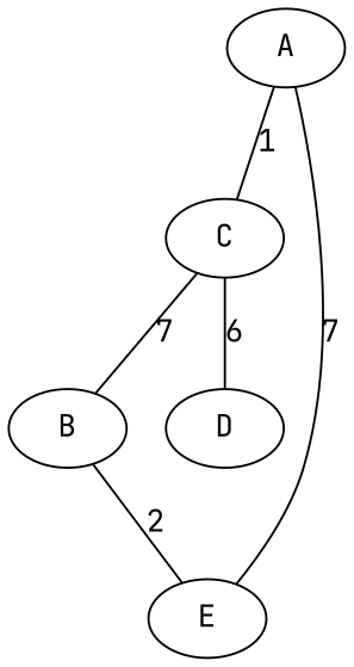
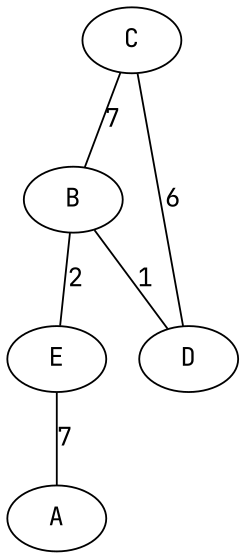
  graph {
    fontname="JetBrains Mono"
    rankdir=TB
    node [fontname="JetBrains Mono"]
    edge [fontname="JetBrains Mono"]
    n1 [label=A]
    n2 [label=C]
    n3 [label=B]
    n4 [label=D]
    n5 [label=E]
-   n1 -- n2 [label=1]
    n2 -- n3 [label=7]
    n2 -- n4 [label=6]
+   n3 -- n4 [label=1]
    n3 -- n5 [label=2]
    n5 -- n1 [label=7]
  }
